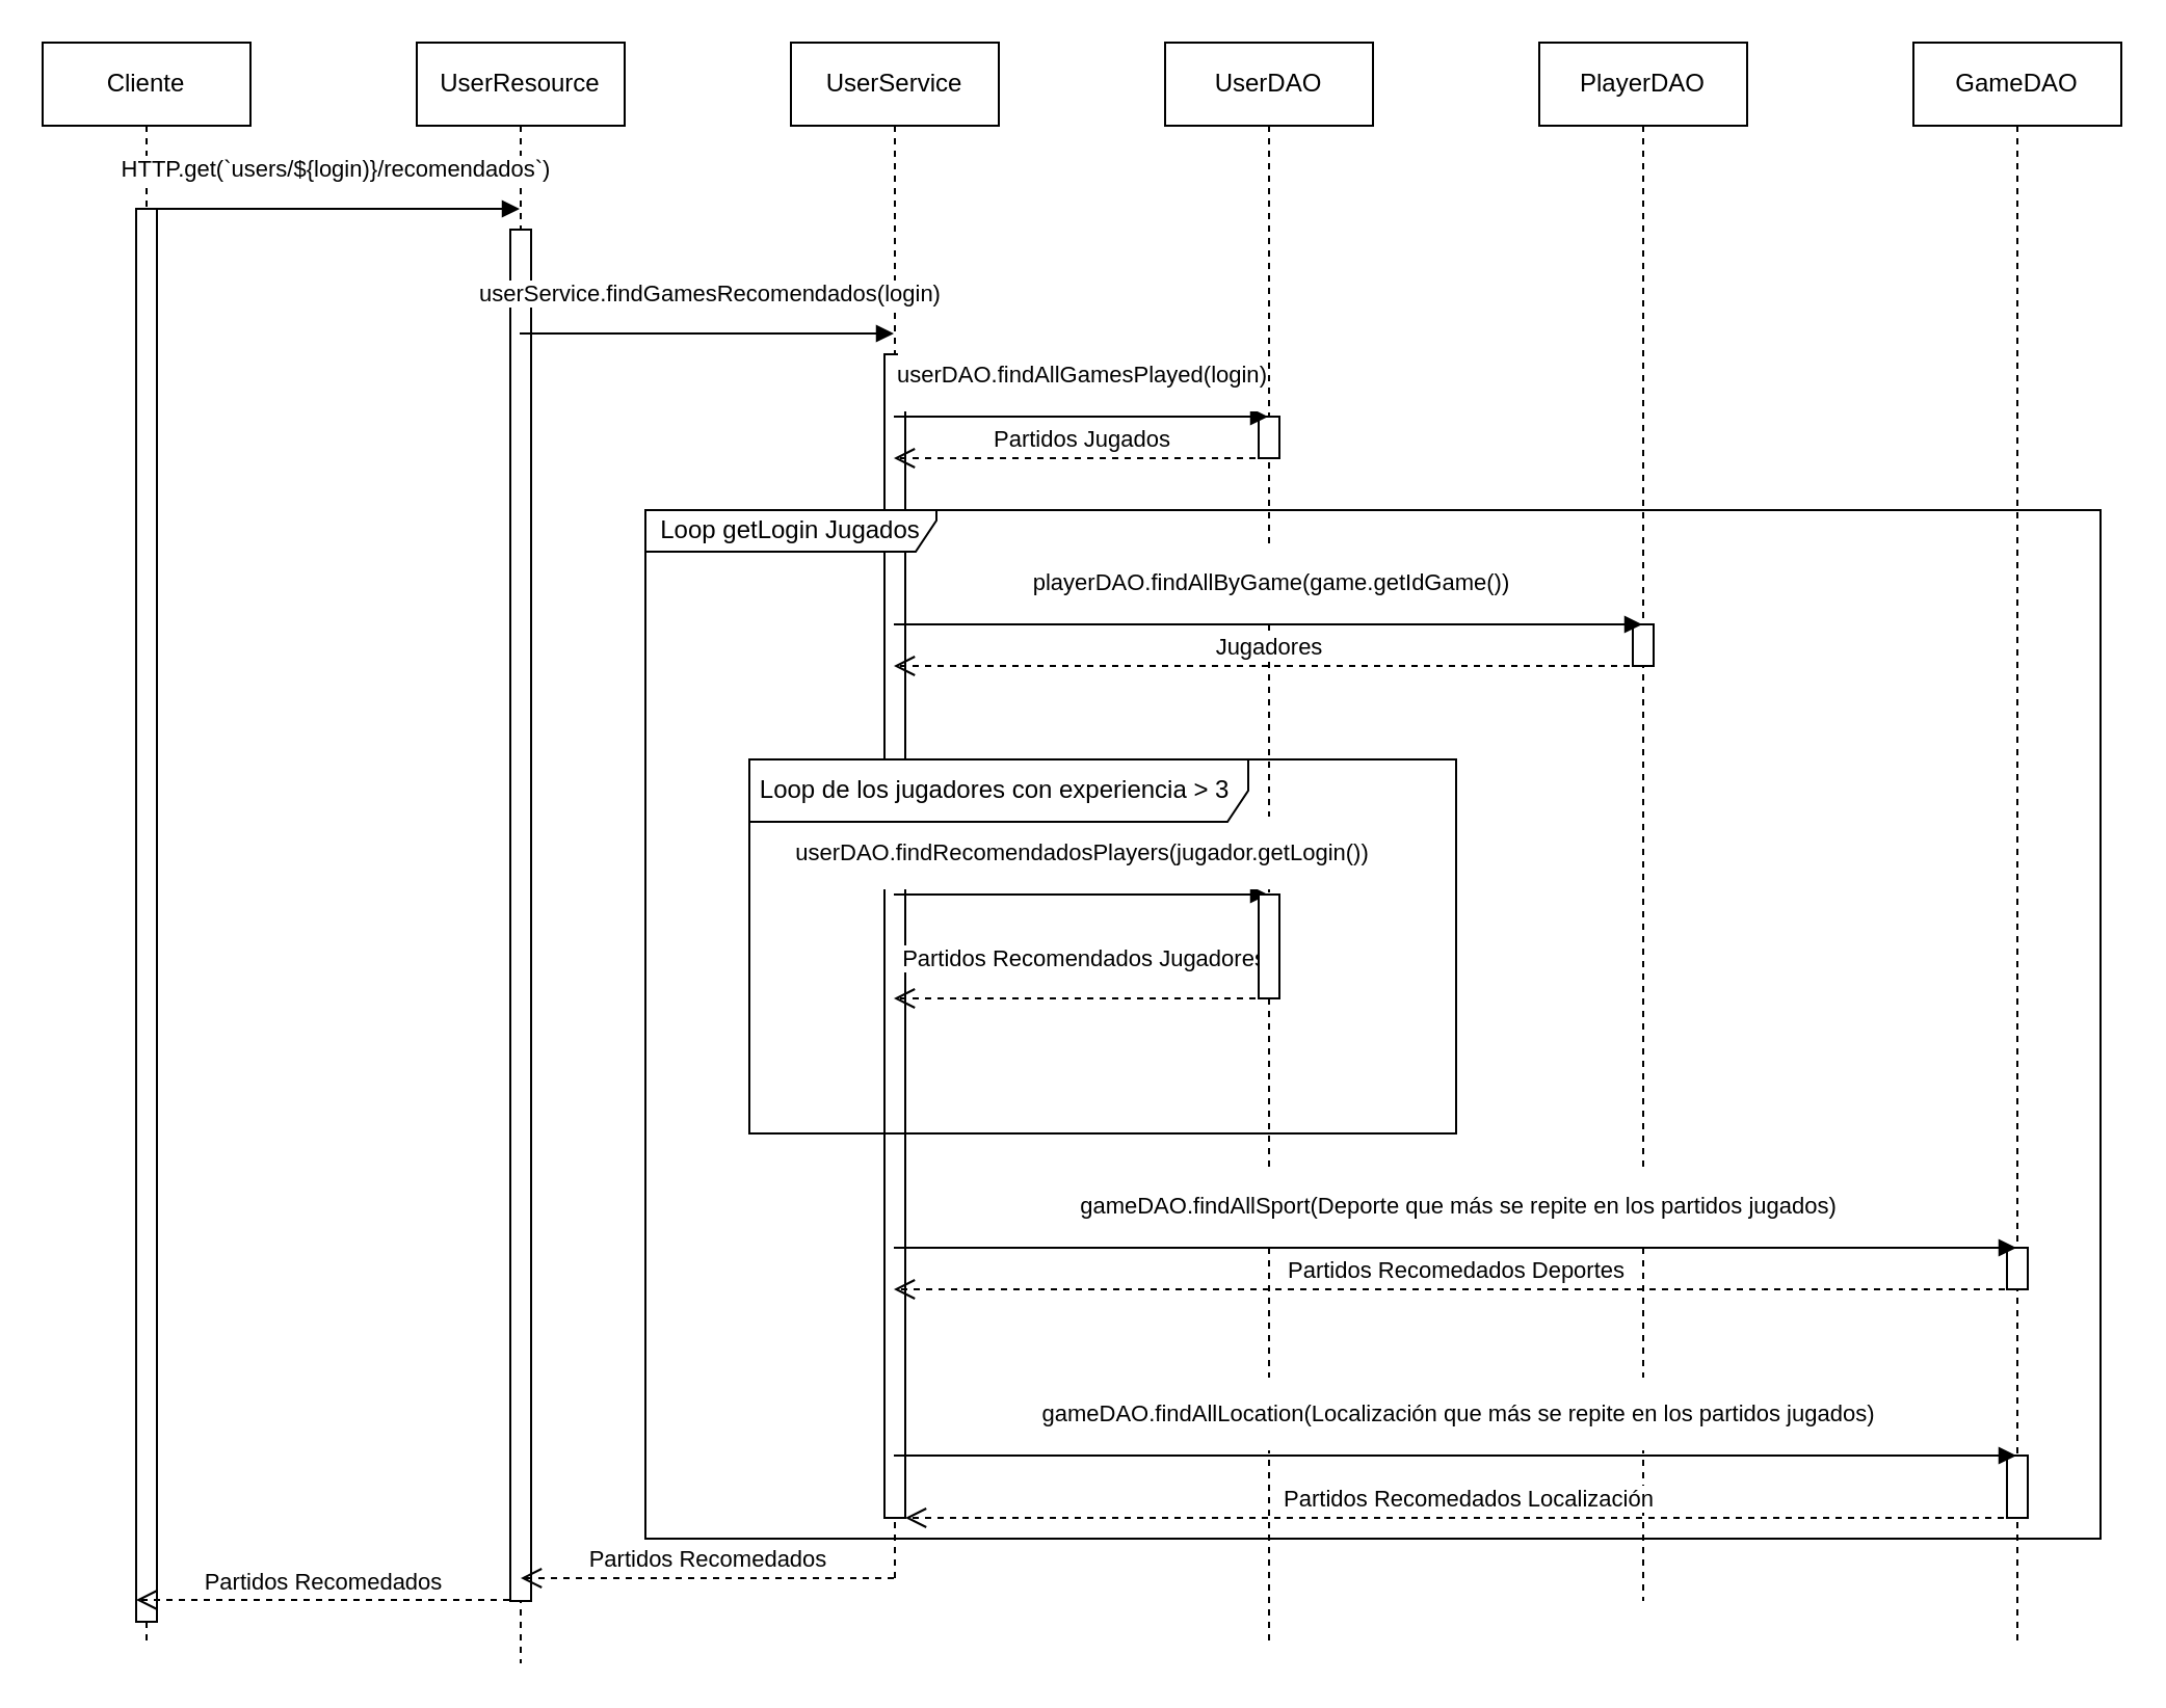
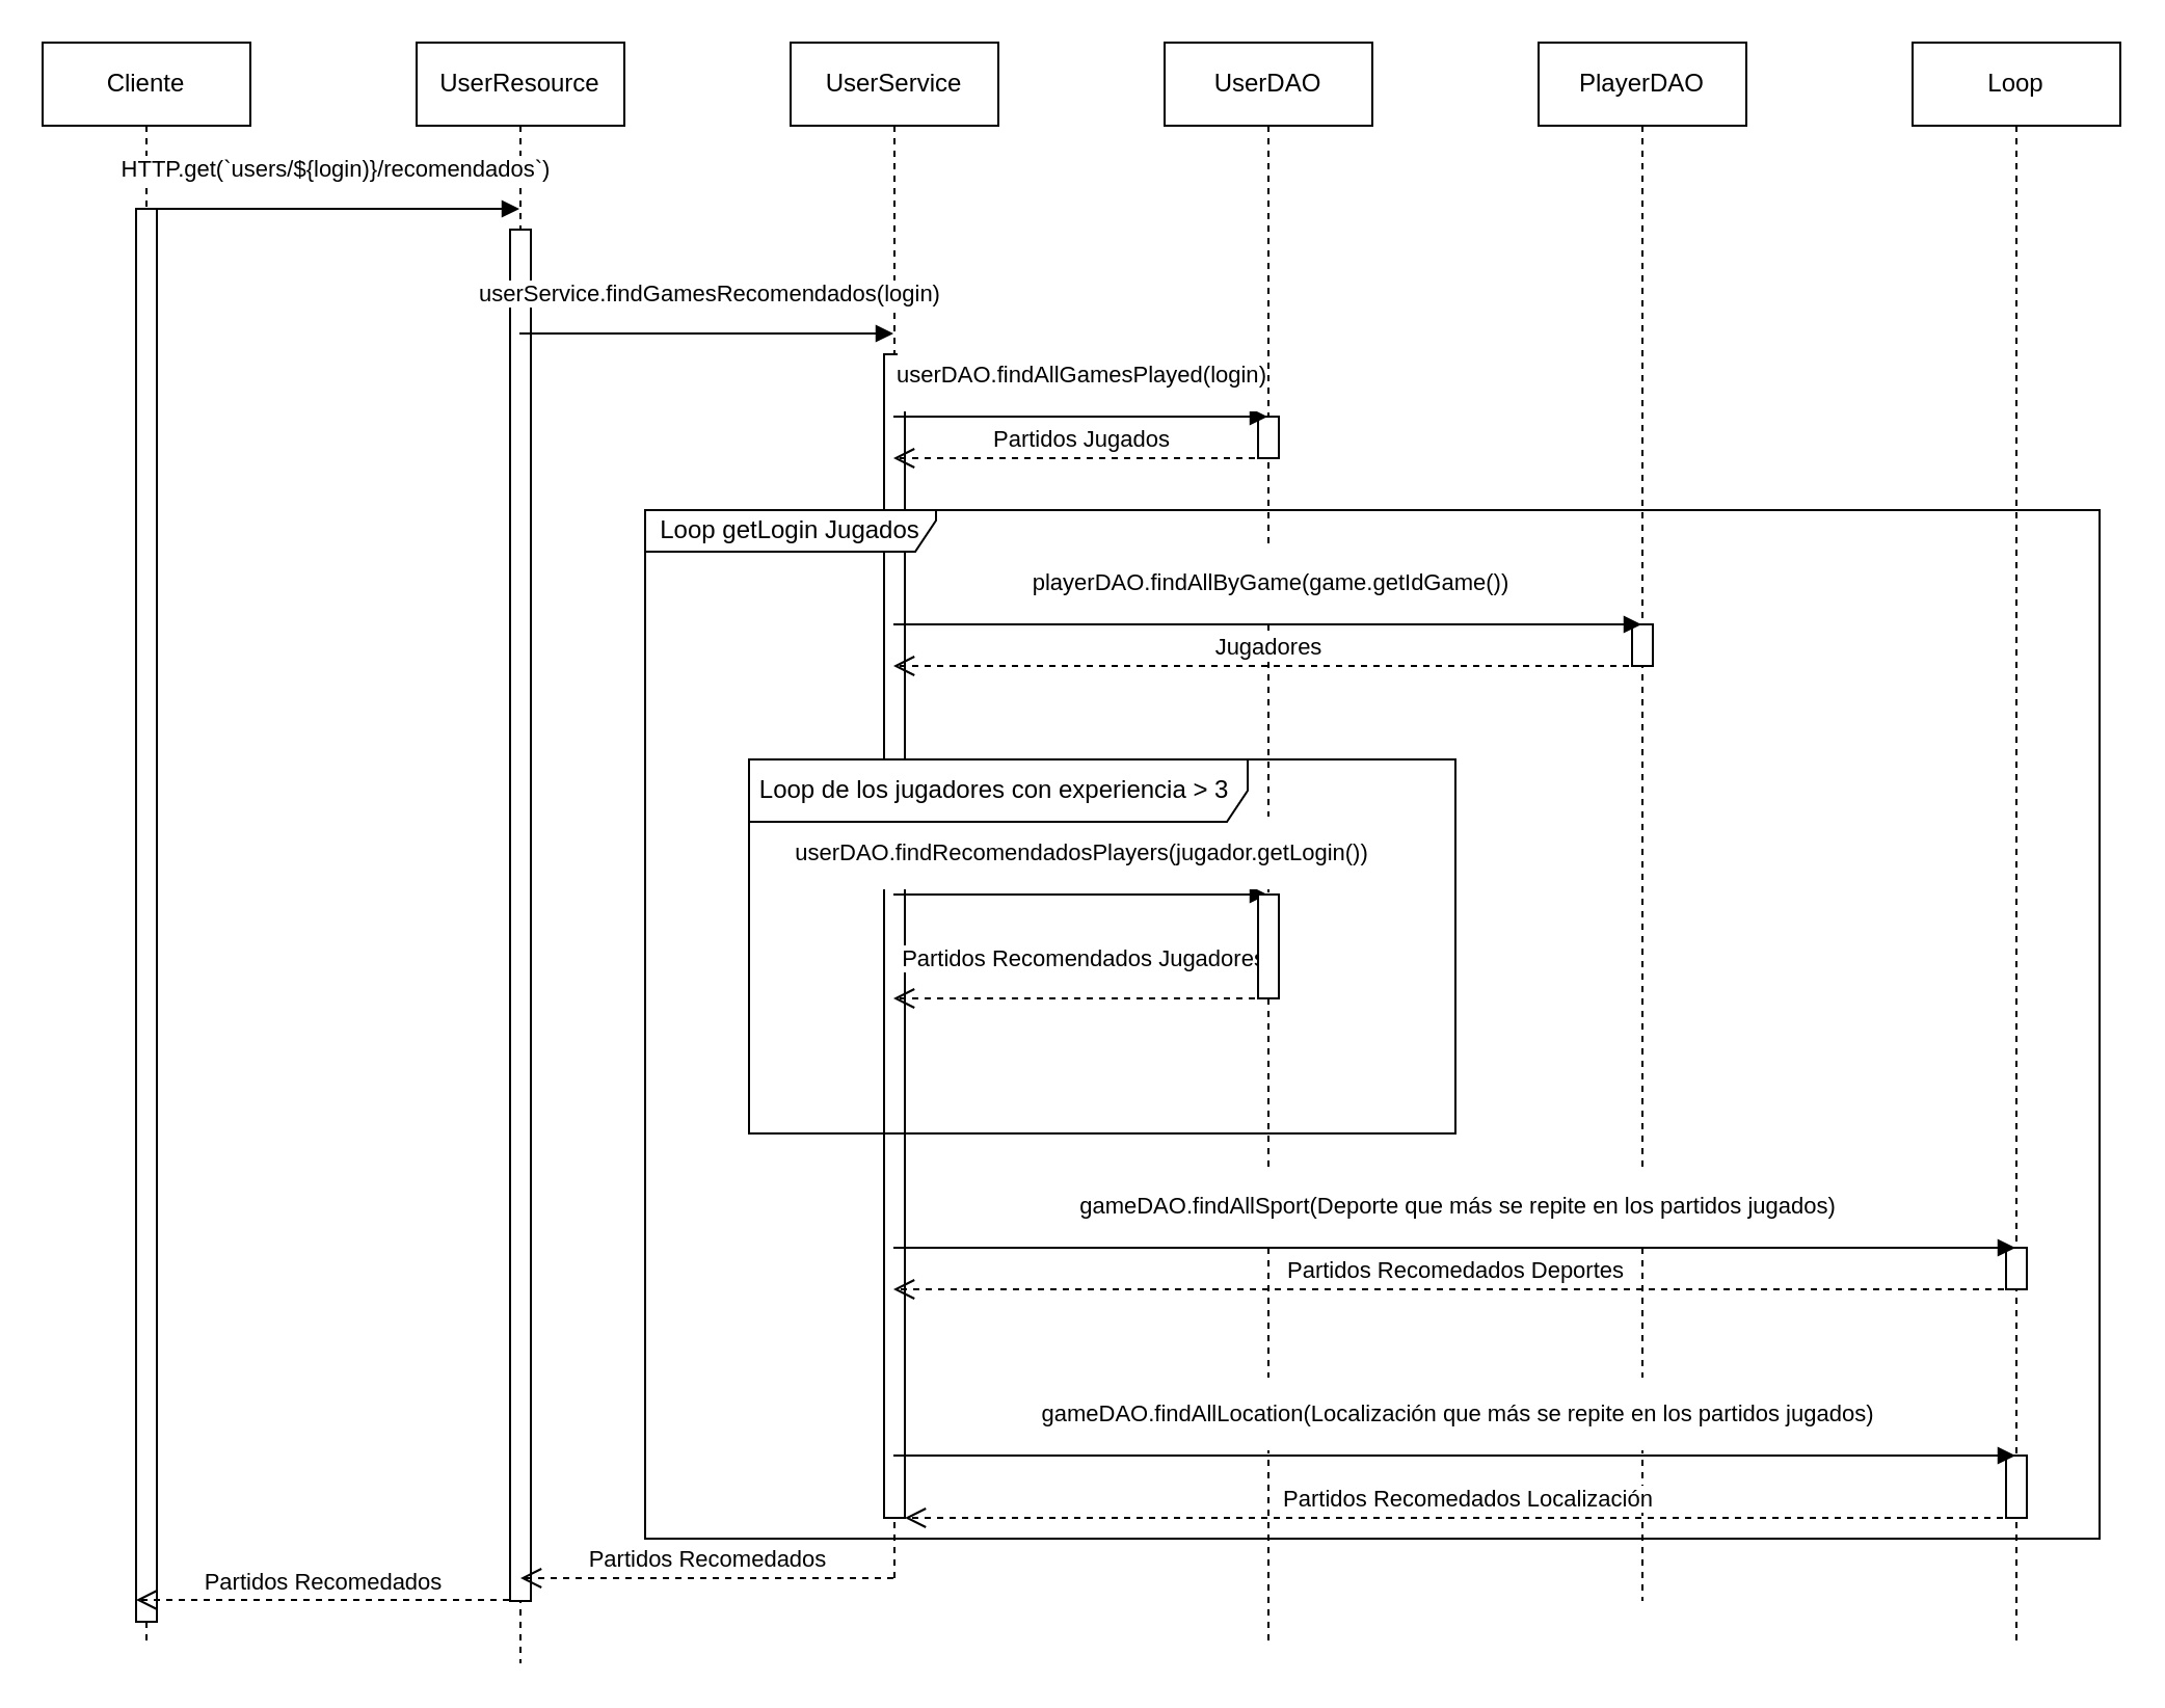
  <mxCell id="0" />
  <mxCell id="1" parent="0" />
  <mxCell id="2" value="Cliente" style="shape=umlLifeline;perimeter=lifelinePerimeter;whiteSpace=wrap;html=1;container=1;collapsible=0;recursiveResize=0;outlineConnect=0;" vertex="1" parent="1"><mxGeometry x="20" y="20" width="100" height="770" as="geometry" /></mxCell>
  <mxCell id="3" value="" style="html=1;points=[];perimeter=orthogonalPerimeter;" vertex="1" parent="2"><mxGeometry x="45" y="80" width="10" height="680" as="geometry" /></mxCell>
  <mxCell id="4" value="UserResource" style="shape=umlLifeline;perimeter=lifelinePerimeter;whiteSpace=wrap;html=1;container=1;collapsible=0;recursiveResize=0;outlineConnect=0;" vertex="1" parent="1"><mxGeometry x="200" y="20" width="100" height="780" as="geometry" /></mxCell>
  <mxCell id="5" value="" style="html=1;points=[];perimeter=orthogonalPerimeter;" vertex="1" parent="4"><mxGeometry x="45" y="90" width="10" height="660" as="geometry" /></mxCell>
  <mxCell id="6" value="UserService" style="shape=umlLifeline;perimeter=lifelinePerimeter;whiteSpace=wrap;html=1;container=1;collapsible=0;recursiveResize=0;outlineConnect=0;" vertex="1" parent="1"><mxGeometry x="380" y="20" width="100" height="740" as="geometry" /></mxCell>
  <mxCell id="7" value="" style="html=1;points=[];perimeter=orthogonalPerimeter;" vertex="1" parent="6"><mxGeometry x="45" y="150" width="10" height="560" as="geometry" /></mxCell>
  <mxCell id="8" value="UserDAO" style="shape=umlLifeline;perimeter=lifelinePerimeter;whiteSpace=wrap;html=1;container=1;collapsible=0;recursiveResize=0;outlineConnect=0;" vertex="1" parent="1"><mxGeometry x="560" y="20" width="100" height="770" as="geometry" /></mxCell>
  <mxCell id="9" value="" style="html=1;points=[];perimeter=orthogonalPerimeter;" vertex="1" parent="8"><mxGeometry x="45" y="180" width="10" height="20" as="geometry" /></mxCell>
  <mxCell id="10" value="PlayerDAO" style="shape=umlLifeline;perimeter=lifelinePerimeter;whiteSpace=wrap;html=1;container=1;collapsible=0;recursiveResize=0;outlineConnect=0;" vertex="1" parent="1"><mxGeometry x="740" y="20" width="100" height="750" as="geometry" /></mxCell>
  <mxCell id="11" value="" style="html=1;points=[];perimeter=orthogonalPerimeter;" vertex="1" parent="10"><mxGeometry x="45" y="280" width="10" height="20" as="geometry" /></mxCell>
  <mxCell id="12" value="&amp;nbsp;HTTP.get(`users/${login)}/recomendados`)&amp;nbsp;" style="html=1;verticalAlign=bottom;endArrow=block;strokeColor=#000000;" edge="1" parent="1" source="2" target="4"><mxGeometry x="0.228" y="22" width="80" relative="1" as="geometry"><mxPoint x="120" y="90" as="sourcePoint" /><mxPoint x="200" y="90" as="targetPoint" /><Array as="points"><mxPoint x="180" y="100" /></Array><mxPoint x="-20" y="12" as="offset" /></mxGeometry></mxCell>
  <mxCell id="13" value="&lt;span&gt;userService.findGamesRecomendados(login)&lt;/span&gt;" style="html=1;verticalAlign=bottom;endArrow=block;strokeColor=#000000;" edge="1" parent="1" source="4" target="6"><mxGeometry x="0.228" y="22" width="80" relative="1" as="geometry"><mxPoint x="250" y="110" as="sourcePoint" /><mxPoint x="259.5" y="110" as="targetPoint" /><Array as="points"><mxPoint x="340" y="160" /></Array><mxPoint x="-20" y="12" as="offset" /></mxGeometry></mxCell>
  <mxCell id="14" value="&lt;p&gt;&lt;span&gt;userDAO&lt;/span&gt;.findAllGamesPlayed(&lt;span&gt;login&lt;/span&gt;)&lt;/p&gt;" style="html=1;verticalAlign=bottom;endArrow=block;strokeColor=#000000;" edge="1" parent="1" source="6" target="8"><mxGeometry x="0.003" width="80" relative="1" as="geometry"><mxPoint x="430" y="170" as="sourcePoint" /><mxPoint x="439.5" y="170" as="targetPoint" /><Array as="points"><mxPoint x="550" y="200" /></Array><mxPoint as="offset" /></mxGeometry></mxCell>
  <mxCell id="15" value="Partidos Jugados" style="html=1;verticalAlign=bottom;endArrow=open;dashed=1;endSize=8;strokeColor=#000000;" edge="1" parent="1" source="8" target="6"><mxGeometry relative="1" as="geometry"><mxPoint x="570" y="230" as="sourcePoint" /><mxPoint x="490" y="230" as="targetPoint" /><Array as="points"><mxPoint x="540" y="220" /></Array></mxGeometry></mxCell>
  <mxCell id="16" value="&lt;p&gt;&lt;/p&gt;&lt;p&gt;playerDAO.findAllByGame(game.getIdGame())&lt;br&gt;&lt;/p&gt;" style="html=1;verticalAlign=bottom;endArrow=block;strokeColor=#000000;" edge="1" parent="1" source="6" target="10"><mxGeometry x="0.003" width="80" relative="1" as="geometry"><mxPoint x="439.5" y="210" as="sourcePoint" /><mxPoint x="620" y="265" as="targetPoint" /><Array as="points"><mxPoint x="470" y="300" /><mxPoint x="560" y="300" /><mxPoint x="670" y="300" /></Array><mxPoint as="offset" /></mxGeometry></mxCell>
  <mxCell id="17" value="Jugadores" style="html=1;verticalAlign=bottom;endArrow=open;dashed=1;endSize=8;strokeColor=#000000;" edge="1" parent="1" source="10" target="6"><mxGeometry relative="1" as="geometry"><mxPoint x="619.5" y="230" as="sourcePoint" /><mxPoint x="430" y="300" as="targetPoint" /><Array as="points"><mxPoint x="680" y="320" /><mxPoint x="640" y="320" /><mxPoint x="550" y="320" /></Array></mxGeometry></mxCell>
  <mxCell id="18" value="&lt;p&gt;&lt;/p&gt;&lt;p&gt;&lt;/p&gt;&lt;p&gt;&lt;span&gt;userDAO&lt;/span&gt;.findRecomendadosPlayers(jugador.getLogin())&lt;/p&gt;" style="html=1;verticalAlign=bottom;endArrow=block;strokeColor=#000000;" edge="1" parent="1" source="6" target="8"><mxGeometry x="0.003" width="80" relative="1" as="geometry"><mxPoint x="439.5" y="275" as="sourcePoint" /><mxPoint x="799.5" y="275" as="targetPoint" /><Array as="points"><mxPoint x="530" y="430" /><mxPoint x="570" y="430" /></Array><mxPoint as="offset" /></mxGeometry></mxCell>
  <mxCell id="19" value="Loop de los jugadores con experiencia &amp;gt; 3&amp;nbsp;" style="shape=umlFrame;whiteSpace=wrap;html=1;width=240;height=30;" vertex="1" parent="1"><mxGeometry x="360" y="365" width="340" height="180" as="geometry" /></mxCell>
  <mxCell id="20" value="Partidos Recomendados Jugadores" style="html=1;verticalAlign=bottom;endArrow=open;dashed=1;endSize=8;strokeColor=#000000;" edge="1" parent="1" source="8" target="6"><mxGeometry x="-0.006" y="-10" relative="1" as="geometry"><mxPoint x="799.5" y="300" as="sourcePoint" /><mxPoint x="439.5" y="300" as="targetPoint" /><Array as="points"><mxPoint x="570" y="480" /><mxPoint x="490" y="480" /></Array><mxPoint as="offset" /></mxGeometry></mxCell>
  <mxCell id="21" value="Loop getLogin Jugados" style="shape=umlFrame;whiteSpace=wrap;html=1;width=140;height=20;" vertex="1" parent="1"><mxGeometry x="310" y="245" width="700" height="495" as="geometry" /></mxCell>
  <mxCell id="22" value="" style="html=1;points=[];perimeter=orthogonalPerimeter;" vertex="1" parent="1"><mxGeometry x="605" y="430" width="10" height="50" as="geometry" /></mxCell>
- <mxCell id="23" value="GameDAO" style="shape=umlLifeline;perimeter=lifelinePerimeter;whiteSpace=wrap;html=1;container=1;collapsible=0;recursiveResize=0;outlineConnect=0;" vertex="1" parent="1"><mxGeometry x="920" y="20" width="100" height="770" as="geometry" /></mxCell>
+ <mxCell id="23" value="Loop" style="shape=umlLifeline;perimeter=lifelinePerimeter;whiteSpace=wrap;html=1;container=1;collapsible=0;recursiveResize=0;outlineConnect=0;" vertex="1" parent="1"><mxGeometry x="920" y="20" width="100" height="770" as="geometry" /></mxCell>
  <mxCell id="24" value="" style="html=1;points=[];perimeter=orthogonalPerimeter;" vertex="1" parent="23"><mxGeometry x="45" y="580" width="10" height="20" as="geometry" /></mxCell>
  <mxCell id="25" value="" style="html=1;points=[];perimeter=orthogonalPerimeter;" vertex="1" parent="23"><mxGeometry x="45" y="680" width="10" height="30" as="geometry" /></mxCell>
  <mxCell id="26" value="&lt;p&gt;&lt;/p&gt;&lt;p&gt;&lt;span&gt;gameDAO&lt;/span&gt;.findAllSport(Deporte que más se repite en los partidos jugados)&lt;/p&gt;" style="html=1;verticalAlign=bottom;endArrow=block;strokeColor=#000000;" edge="1" parent="1" source="6" target="23"><mxGeometry x="0.003" width="80" relative="1" as="geometry"><mxPoint x="439.5" y="210" as="sourcePoint" /><mxPoint x="619.5" y="210" as="targetPoint" /><Array as="points"><mxPoint x="500" y="600" /><mxPoint x="690" y="600" /></Array><mxPoint as="offset" /></mxGeometry></mxCell>
  <mxCell id="27" value="Partidos Recomedados Deportes" style="html=1;verticalAlign=bottom;endArrow=open;dashed=1;endSize=8;strokeColor=#000000;" edge="1" parent="1" target="6"><mxGeometry relative="1" as="geometry"><mxPoint x="970" y="620" as="sourcePoint" /><mxPoint x="890" y="620" as="targetPoint" /></mxGeometry></mxCell>
  <mxCell id="28" value="&lt;p&gt;&lt;/p&gt;&lt;p&gt;&lt;/p&gt;&lt;p&gt;&lt;span&gt;gameDAO&lt;/span&gt;.findAllLocation(Localización que más se repite en los partidos jugados)&lt;/p&gt;" style="html=1;verticalAlign=bottom;endArrow=block;strokeColor=#000000;" edge="1" parent="1" source="6" target="23"><mxGeometry x="0.003" width="80" relative="1" as="geometry"><mxPoint x="439.5" y="610" as="sourcePoint" /><mxPoint x="979.5" y="610" as="targetPoint" /><Array as="points"><mxPoint x="500" y="700" /><mxPoint x="700" y="700" /></Array><mxPoint as="offset" /></mxGeometry></mxCell>
  <mxCell id="29" value="Partidos Recomedados Localización" style="html=1;verticalAlign=bottom;endArrow=open;dashed=1;endSize=8;strokeColor=#000000;" edge="1" parent="1"><mxGeometry relative="1" as="geometry"><mxPoint x="975.5" y="730" as="sourcePoint" /><mxPoint x="435" y="730" as="targetPoint" /></mxGeometry></mxCell>
  <mxCell id="30" value="Partidos Recomedados" style="html=1;verticalAlign=bottom;endArrow=open;dashed=1;endSize=8;strokeColor=#000000;" edge="1" parent="1" source="6"><mxGeometry relative="1" as="geometry"><mxPoint x="695.5" y="759" as="sourcePoint" /><mxPoint x="250" y="759" as="targetPoint" /></mxGeometry></mxCell>
  <mxCell id="31" value="Partidos Recomedados" style="html=1;verticalAlign=bottom;endArrow=open;dashed=1;endSize=8;strokeColor=#000000;" edge="1" parent="1"><mxGeometry relative="1" as="geometry"><mxPoint x="244.5" y="769.5" as="sourcePoint" /><mxPoint x="65" y="769.5" as="targetPoint" /></mxGeometry></mxCell>
